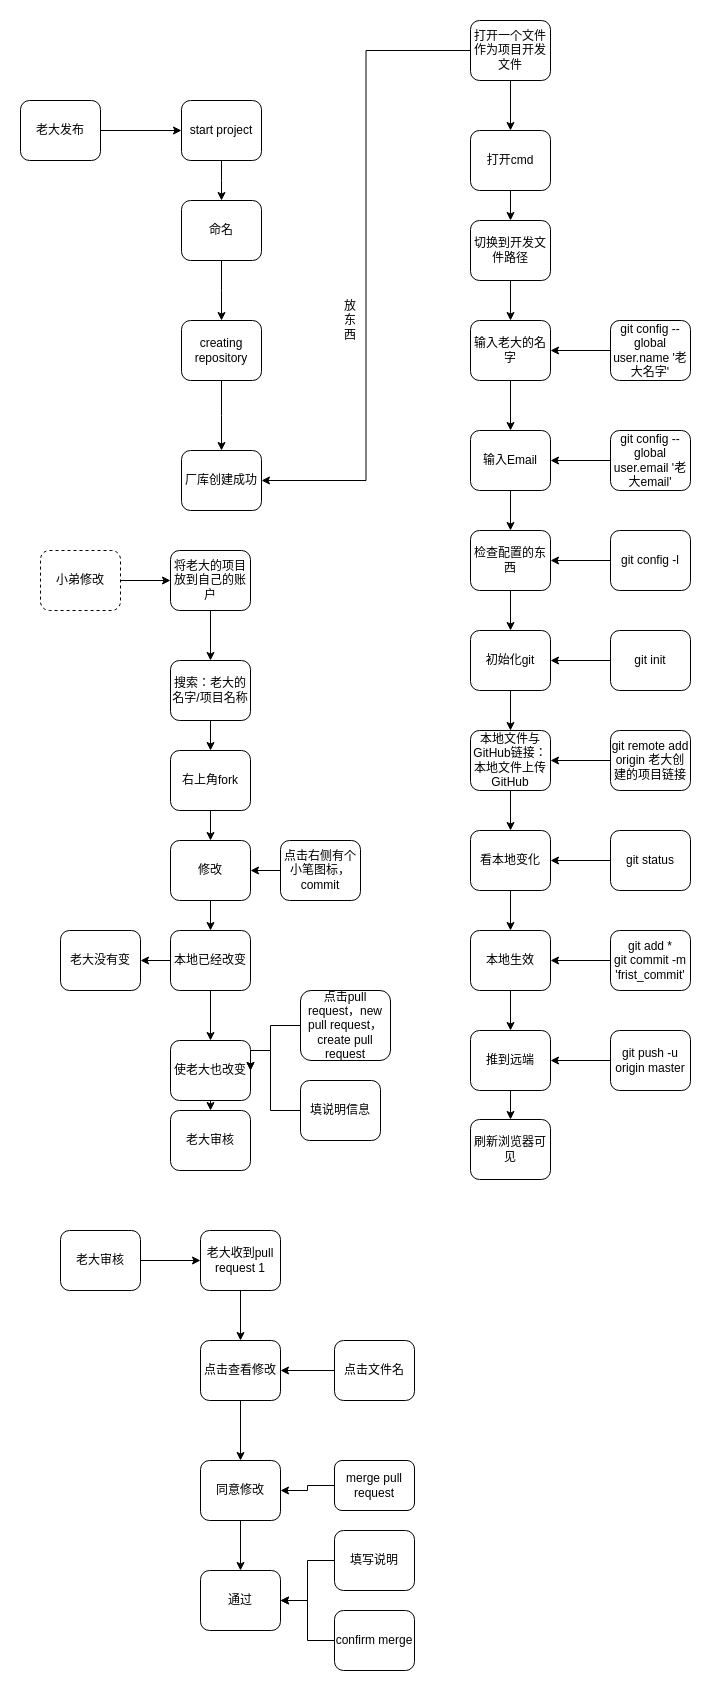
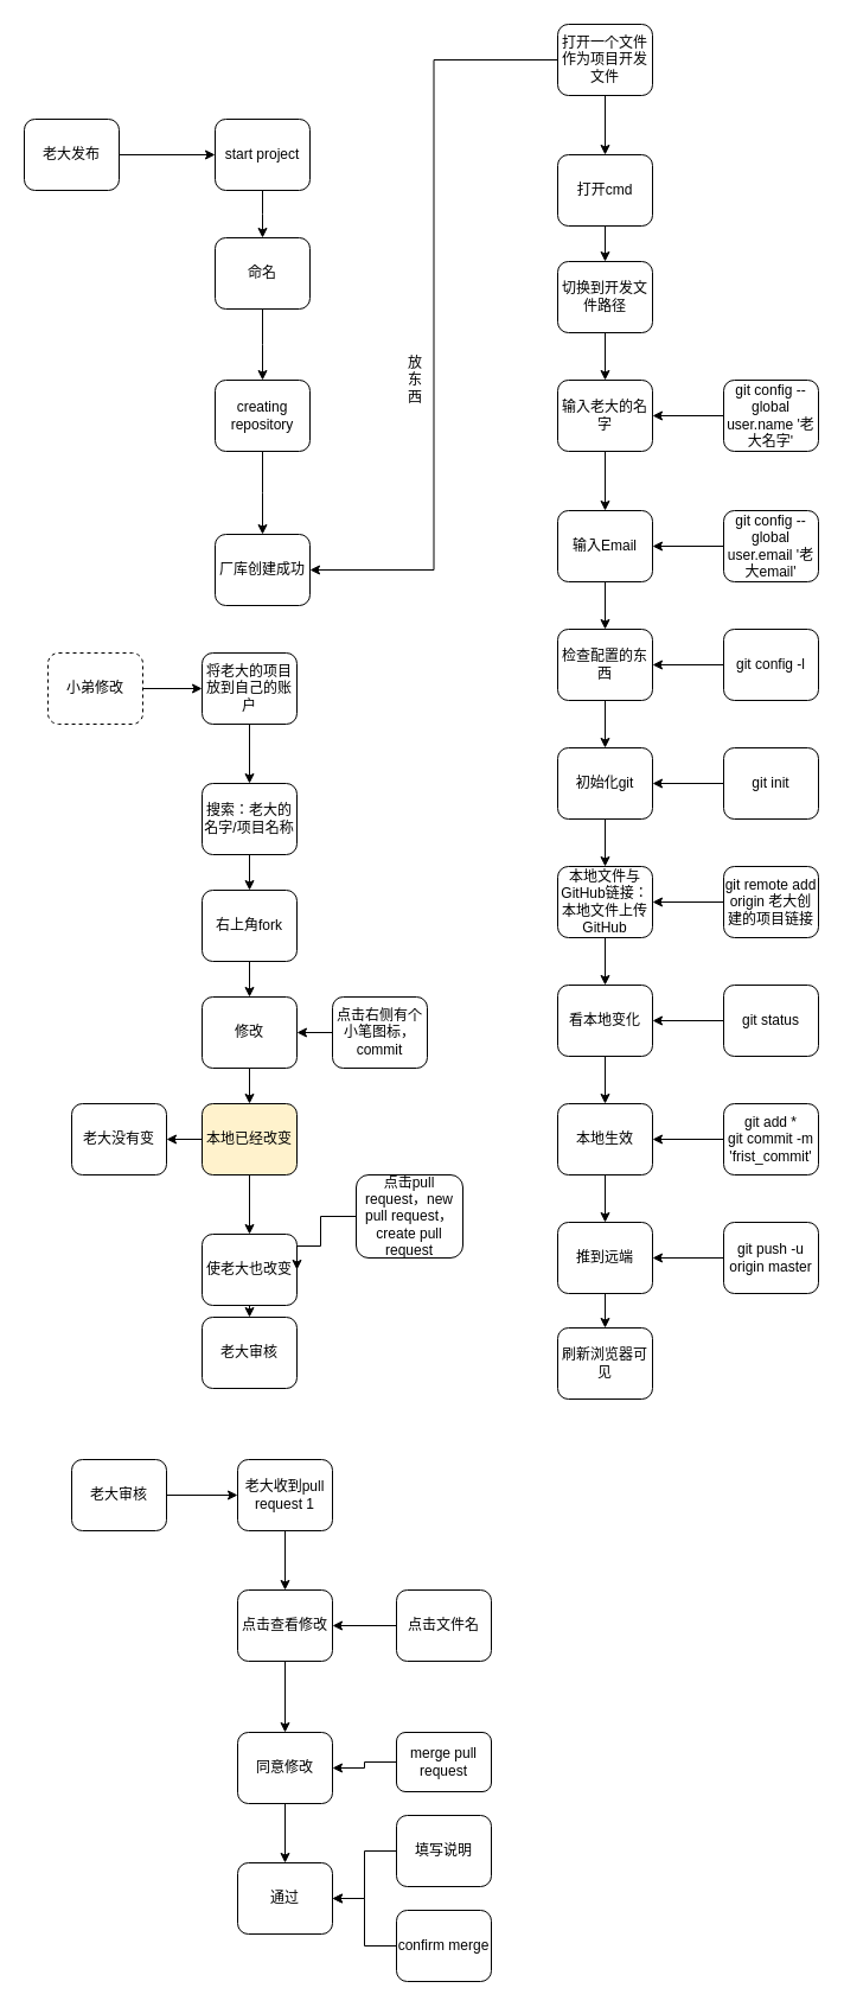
  <mxCell id="0" />
  <mxCell id="1" parent="0" />
  <mxCell id="2" value="老大发布" style="rounded=1;whiteSpace=wrap;html=1;" parent="1" vertex="1"><mxGeometry x="20" y="100" width="80" height="60" as="geometry" /></mxCell>
  <mxCell id="3" value="" style="endArrow=classic;html=1;exitX=1;exitY=0.5;exitDx=0;exitDy=0;" parent="1" source="2" edge="1"><mxGeometry width="50" height="50" relative="1" as="geometry"><mxPoint x="141" y="160" as="sourcePoint" /><mxPoint x="181" y="130" as="targetPoint" /><Array as="points" /></mxGeometry></mxCell>
  <mxCell id="4" style="edgeStyle=orthogonalEdgeStyle;rounded=0;orthogonalLoop=1;jettySize=auto;html=1;exitX=0.5;exitY=1;exitDx=0;exitDy=0;" parent="1" source="5" edge="1"><mxGeometry relative="1" as="geometry"><mxPoint x="221" y="200" as="targetPoint" /></mxGeometry></mxCell>
  <mxCell id="5" value="start project" style="rounded=1;whiteSpace=wrap;html=1;" parent="1" vertex="1"><mxGeometry x="181" y="100" width="80" height="60" as="geometry" /></mxCell>
  <mxCell id="6" style="edgeStyle=orthogonalEdgeStyle;rounded=0;orthogonalLoop=1;jettySize=auto;html=1;exitX=0.5;exitY=1;exitDx=0;exitDy=0;" parent="1" source="7" edge="1"><mxGeometry relative="1" as="geometry"><mxPoint x="221" y="320" as="targetPoint" /></mxGeometry></mxCell>
  <mxCell id="7" value="命名" style="rounded=1;whiteSpace=wrap;html=1;" parent="1" vertex="1"><mxGeometry x="181" y="200" width="80" height="60" as="geometry" /></mxCell>
  <mxCell id="8" style="edgeStyle=orthogonalEdgeStyle;rounded=0;orthogonalLoop=1;jettySize=auto;html=1;exitX=0.5;exitY=1;exitDx=0;exitDy=0;" parent="1" source="9" edge="1"><mxGeometry relative="1" as="geometry"><mxPoint x="221" y="450" as="targetPoint" /></mxGeometry></mxCell>
  <mxCell id="9" value="creating repository" style="rounded=1;whiteSpace=wrap;html=1;" parent="1" vertex="1"><mxGeometry x="181" y="320" width="80" height="60" as="geometry" /></mxCell>
  <mxCell id="10" value="厂库创建成功" style="rounded=1;whiteSpace=wrap;html=1;" parent="1" vertex="1"><mxGeometry x="181" y="450" width="80" height="60" as="geometry" /></mxCell>
  <mxCell id="11" style="edgeStyle=orthogonalEdgeStyle;rounded=0;orthogonalLoop=1;jettySize=auto;html=1;entryX=1;entryY=0.5;entryDx=0;entryDy=0;exitX=0;exitY=0.5;exitDx=0;exitDy=0;" parent="1" source="16" target="10" edge="1"><mxGeometry relative="1" as="geometry"><mxPoint x="460" y="50" as="sourcePoint" /></mxGeometry></mxCell>
  <mxCell id="12" value="放&lt;br&gt;东&lt;br&gt;西" style="text;html=1;strokeColor=none;fillColor=none;align=center;verticalAlign=middle;whiteSpace=wrap;rounded=0;" parent="1" vertex="1"><mxGeometry x="330" y="310" width="40" height="20" as="geometry" /></mxCell>
  <mxCell id="13" style="edgeStyle=orthogonalEdgeStyle;rounded=0;orthogonalLoop=1;jettySize=auto;html=1;exitX=0.5;exitY=1;exitDx=0;exitDy=0;entryX=0.5;entryY=0;entryDx=0;entryDy=0;" parent="1" source="14" target="18" edge="1"><mxGeometry relative="1" as="geometry" /></mxCell>
  <mxCell id="14" value="打开cmd" style="rounded=1;whiteSpace=wrap;html=1;" parent="1" vertex="1"><mxGeometry x="470" y="130" width="80" height="60" as="geometry" /></mxCell>
  <mxCell id="15" style="edgeStyle=orthogonalEdgeStyle;rounded=0;orthogonalLoop=1;jettySize=auto;html=1;exitX=0.5;exitY=1;exitDx=0;exitDy=0;entryX=0.5;entryY=0;entryDx=0;entryDy=0;" parent="1" source="16" target="14" edge="1"><mxGeometry relative="1" as="geometry" /></mxCell>
  <mxCell id="16" value="打开一个文件作为项目开发文件" style="rounded=1;whiteSpace=wrap;html=1;" parent="1" vertex="1"><mxGeometry x="470" y="20" width="80" height="60" as="geometry" /></mxCell>
  <mxCell id="17" style="edgeStyle=orthogonalEdgeStyle;rounded=0;orthogonalLoop=1;jettySize=auto;html=1;exitX=0.5;exitY=1;exitDx=0;exitDy=0;entryX=0.5;entryY=0;entryDx=0;entryDy=0;" parent="1" source="18" target="20" edge="1"><mxGeometry relative="1" as="geometry" /></mxCell>
  <mxCell id="18" value="切换到开发文件路径" style="rounded=1;whiteSpace=wrap;html=1;" parent="1" vertex="1"><mxGeometry x="470" y="220" width="80" height="60" as="geometry" /></mxCell>
  <mxCell id="19" style="edgeStyle=orthogonalEdgeStyle;rounded=0;orthogonalLoop=1;jettySize=auto;html=1;exitX=0.5;exitY=1;exitDx=0;exitDy=0;" parent="1" source="20" target="24" edge="1"><mxGeometry relative="1" as="geometry" /></mxCell>
  <mxCell id="20" value="输入老大的名字" style="rounded=1;whiteSpace=wrap;html=1;" parent="1" vertex="1"><mxGeometry x="470" y="320" width="80" height="60" as="geometry" /></mxCell>
  <mxCell id="21" style="edgeStyle=orthogonalEdgeStyle;rounded=0;orthogonalLoop=1;jettySize=auto;html=1;exitX=0;exitY=0.5;exitDx=0;exitDy=0;entryX=1;entryY=0.5;entryDx=0;entryDy=0;" parent="1" source="22" target="20" edge="1"><mxGeometry relative="1" as="geometry" /></mxCell>
  <mxCell id="22" value="git config --global user.name '老大名字'" style="rounded=1;whiteSpace=wrap;html=1;" parent="1" vertex="1"><mxGeometry x="610" y="320" width="80" height="60" as="geometry" /></mxCell>
  <mxCell id="23" style="edgeStyle=orthogonalEdgeStyle;rounded=0;orthogonalLoop=1;jettySize=auto;html=1;exitX=0.5;exitY=1;exitDx=0;exitDy=0;entryX=0.5;entryY=0;entryDx=0;entryDy=0;" parent="1" source="24" target="28" edge="1"><mxGeometry relative="1" as="geometry" /></mxCell>
  <mxCell id="24" value="输入Email" style="rounded=1;whiteSpace=wrap;html=1;" parent="1" vertex="1"><mxGeometry x="470" y="430" width="80" height="60" as="geometry" /></mxCell>
  <mxCell id="25" style="edgeStyle=orthogonalEdgeStyle;rounded=0;orthogonalLoop=1;jettySize=auto;html=1;exitX=0;exitY=0.5;exitDx=0;exitDy=0;entryX=1;entryY=0.5;entryDx=0;entryDy=0;" parent="1" source="26" target="24" edge="1"><mxGeometry relative="1" as="geometry" /></mxCell>
  <mxCell id="26" value="git config --global user.email '老大email'" style="rounded=1;whiteSpace=wrap;html=1;" parent="1" vertex="1"><mxGeometry x="610" y="430" width="80" height="60" as="geometry" /></mxCell>
  <mxCell id="27" style="edgeStyle=orthogonalEdgeStyle;rounded=0;orthogonalLoop=1;jettySize=auto;html=1;exitX=0.5;exitY=1;exitDx=0;exitDy=0;entryX=0.5;entryY=0;entryDx=0;entryDy=0;" parent="1" source="28" target="32" edge="1"><mxGeometry relative="1" as="geometry" /></mxCell>
  <mxCell id="28" value="检查配置的东西" style="rounded=1;whiteSpace=wrap;html=1;" parent="1" vertex="1"><mxGeometry x="470" y="530" width="80" height="60" as="geometry" /></mxCell>
  <mxCell id="29" style="edgeStyle=orthogonalEdgeStyle;rounded=0;orthogonalLoop=1;jettySize=auto;html=1;exitX=0;exitY=0.5;exitDx=0;exitDy=0;entryX=1;entryY=0.5;entryDx=0;entryDy=0;" parent="1" source="30" target="28" edge="1"><mxGeometry relative="1" as="geometry" /></mxCell>
  <mxCell id="30" value="git config -l" style="rounded=1;whiteSpace=wrap;html=1;" parent="1" vertex="1"><mxGeometry x="610" y="530" width="80" height="60" as="geometry" /></mxCell>
  <mxCell id="31" style="edgeStyle=orthogonalEdgeStyle;rounded=0;orthogonalLoop=1;jettySize=auto;html=1;exitX=0.5;exitY=1;exitDx=0;exitDy=0;" parent="1" source="32" target="36" edge="1"><mxGeometry relative="1" as="geometry" /></mxCell>
  <mxCell id="32" value="初始化git" style="rounded=1;whiteSpace=wrap;html=1;" parent="1" vertex="1"><mxGeometry x="470" y="630" width="80" height="60" as="geometry" /></mxCell>
  <mxCell id="33" style="edgeStyle=orthogonalEdgeStyle;rounded=0;orthogonalLoop=1;jettySize=auto;html=1;exitX=0;exitY=0.5;exitDx=0;exitDy=0;entryX=1;entryY=0.5;entryDx=0;entryDy=0;" parent="1" source="34" target="32" edge="1"><mxGeometry relative="1" as="geometry" /></mxCell>
  <mxCell id="34" value="git init" style="rounded=1;whiteSpace=wrap;html=1;" parent="1" vertex="1"><mxGeometry x="610" y="630" width="80" height="60" as="geometry" /></mxCell>
  <mxCell id="35" style="edgeStyle=orthogonalEdgeStyle;rounded=0;orthogonalLoop=1;jettySize=auto;html=1;exitX=0.5;exitY=1;exitDx=0;exitDy=0;entryX=0.5;entryY=0;entryDx=0;entryDy=0;" parent="1" source="36" target="40" edge="1"><mxGeometry relative="1" as="geometry" /></mxCell>
  <mxCell id="36" value="本地文件与GitHub链接：本地文件上传GitHub" style="rounded=1;whiteSpace=wrap;html=1;" parent="1" vertex="1"><mxGeometry x="470" y="730" width="80" height="60" as="geometry" /></mxCell>
  <mxCell id="37" style="edgeStyle=orthogonalEdgeStyle;rounded=0;orthogonalLoop=1;jettySize=auto;html=1;exitX=0;exitY=0.5;exitDx=0;exitDy=0;entryX=1;entryY=0.5;entryDx=0;entryDy=0;" parent="1" source="38" target="36" edge="1"><mxGeometry relative="1" as="geometry" /></mxCell>
  <mxCell id="38" value="git remote add origin 老大创建的项目链接" style="rounded=1;whiteSpace=wrap;html=1;" parent="1" vertex="1"><mxGeometry x="610" y="730" width="80" height="60" as="geometry" /></mxCell>
  <mxCell id="39" style="edgeStyle=orthogonalEdgeStyle;rounded=0;orthogonalLoop=1;jettySize=auto;html=1;exitX=0.5;exitY=1;exitDx=0;exitDy=0;entryX=0.5;entryY=0;entryDx=0;entryDy=0;" parent="1" source="40" target="44" edge="1"><mxGeometry relative="1" as="geometry" /></mxCell>
  <mxCell id="40" value="看本地变化" style="rounded=1;whiteSpace=wrap;html=1;" parent="1" vertex="1"><mxGeometry x="470" y="830" width="80" height="60" as="geometry" /></mxCell>
  <mxCell id="41" style="edgeStyle=orthogonalEdgeStyle;rounded=0;orthogonalLoop=1;jettySize=auto;html=1;exitX=0;exitY=0.5;exitDx=0;exitDy=0;" parent="1" source="42" target="40" edge="1"><mxGeometry relative="1" as="geometry" /></mxCell>
  <mxCell id="42" value="git status" style="rounded=1;whiteSpace=wrap;html=1;" parent="1" vertex="1"><mxGeometry x="610" y="830" width="80" height="60" as="geometry" /></mxCell>
  <mxCell id="43" style="edgeStyle=orthogonalEdgeStyle;rounded=0;orthogonalLoop=1;jettySize=auto;html=1;exitX=0.5;exitY=1;exitDx=0;exitDy=0;entryX=0.5;entryY=0;entryDx=0;entryDy=0;" parent="1" source="44" target="48" edge="1"><mxGeometry relative="1" as="geometry" /></mxCell>
  <mxCell id="44" value="本地生效" style="rounded=1;whiteSpace=wrap;html=1;" parent="1" vertex="1"><mxGeometry x="470" y="930" width="80" height="60" as="geometry" /></mxCell>
  <mxCell id="45" style="edgeStyle=orthogonalEdgeStyle;rounded=0;orthogonalLoop=1;jettySize=auto;html=1;exitX=0;exitY=0.5;exitDx=0;exitDy=0;entryX=1;entryY=0.5;entryDx=0;entryDy=0;" parent="1" source="46" target="44" edge="1"><mxGeometry relative="1" as="geometry" /></mxCell>
  <mxCell id="46" value="git add *&lt;br&gt;git commit -m 'frist_commit'" style="rounded=1;whiteSpace=wrap;html=1;" parent="1" vertex="1"><mxGeometry x="610" y="930" width="80" height="60" as="geometry" /></mxCell>
  <mxCell id="47" style="edgeStyle=orthogonalEdgeStyle;rounded=0;orthogonalLoop=1;jettySize=auto;html=1;exitX=0.5;exitY=1;exitDx=0;exitDy=0;entryX=0.5;entryY=0;entryDx=0;entryDy=0;" parent="1" source="48" target="51" edge="1"><mxGeometry relative="1" as="geometry" /></mxCell>
  <mxCell id="48" value="推到远端" style="rounded=1;whiteSpace=wrap;html=1;" parent="1" vertex="1"><mxGeometry x="470" y="1030" width="80" height="60" as="geometry" /></mxCell>
  <mxCell id="49" style="edgeStyle=orthogonalEdgeStyle;rounded=0;orthogonalLoop=1;jettySize=auto;html=1;exitX=0;exitY=0.5;exitDx=0;exitDy=0;" parent="1" source="50" target="48" edge="1"><mxGeometry relative="1" as="geometry" /></mxCell>
  <mxCell id="50" value="git push -u origin master" style="rounded=1;whiteSpace=wrap;html=1;" parent="1" vertex="1"><mxGeometry x="610" y="1030" width="80" height="60" as="geometry" /></mxCell>
  <mxCell id="51" value="刷新浏览器可见" style="rounded=1;whiteSpace=wrap;html=1;" parent="1" vertex="1"><mxGeometry x="470" y="1119" width="80" height="60" as="geometry" /></mxCell>
  <mxCell id="52" style="edgeStyle=orthogonalEdgeStyle;rounded=0;orthogonalLoop=1;jettySize=auto;html=1;exitX=1;exitY=0.5;exitDx=0;exitDy=0;entryX=0;entryY=0.5;entryDx=0;entryDy=0;" parent="1" source="53" target="55" edge="1"><mxGeometry relative="1" as="geometry" /></mxCell>
  <mxCell id="53" value="小弟修改" style="rounded=1;whiteSpace=wrap;html=1;dashed=1;" parent="1" vertex="1"><mxGeometry x="40" y="550" width="80" height="60" as="geometry" /></mxCell>
  <mxCell id="54" style="edgeStyle=orthogonalEdgeStyle;rounded=0;orthogonalLoop=1;jettySize=auto;html=1;exitX=0.5;exitY=1;exitDx=0;exitDy=0;entryX=0.5;entryY=0;entryDx=0;entryDy=0;" parent="1" source="55" target="57" edge="1"><mxGeometry relative="1" as="geometry" /></mxCell>
  <mxCell id="55" value="将老大的项目放到自己的账户" style="rounded=1;whiteSpace=wrap;html=1;" parent="1" vertex="1"><mxGeometry x="170" y="550" width="80" height="60" as="geometry" /></mxCell>
  <mxCell id="56" style="edgeStyle=orthogonalEdgeStyle;rounded=0;orthogonalLoop=1;jettySize=auto;html=1;exitX=0.5;exitY=1;exitDx=0;exitDy=0;entryX=0.5;entryY=0;entryDx=0;entryDy=0;" parent="1" source="57" target="63" edge="1"><mxGeometry relative="1" as="geometry" /></mxCell>
  <mxCell id="57" value="搜索：老大的名字/项目名称" style="rounded=1;whiteSpace=wrap;html=1;" parent="1" vertex="1"><mxGeometry x="170" y="660" width="80" height="60" as="geometry" /></mxCell>
  <mxCell id="58" style="edgeStyle=orthogonalEdgeStyle;rounded=0;orthogonalLoop=1;jettySize=auto;html=1;exitX=0.5;exitY=1;exitDx=0;exitDy=0;" parent="1" source="59" target="66" edge="1"><mxGeometry relative="1" as="geometry" /></mxCell>
  <mxCell id="59" value="修改" style="rounded=1;whiteSpace=wrap;html=1;" parent="1" vertex="1"><mxGeometry x="170" y="840" width="80" height="60" as="geometry" /></mxCell>
  <mxCell id="60" style="edgeStyle=orthogonalEdgeStyle;rounded=0;orthogonalLoop=1;jettySize=auto;html=1;exitX=0;exitY=0.5;exitDx=0;exitDy=0;entryX=1;entryY=0.5;entryDx=0;entryDy=0;" parent="1" source="61" target="59" edge="1"><mxGeometry relative="1" as="geometry" /></mxCell>
  <mxCell id="61" value="点击右侧有个小笔图标，commit" style="rounded=1;whiteSpace=wrap;html=1;" parent="1" vertex="1"><mxGeometry x="280" y="840" width="80" height="60" as="geometry" /></mxCell>
  <mxCell id="62" style="edgeStyle=orthogonalEdgeStyle;rounded=0;orthogonalLoop=1;jettySize=auto;html=1;exitX=0.5;exitY=1;exitDx=0;exitDy=0;entryX=0.5;entryY=0;entryDx=0;entryDy=0;" parent="1" source="63" target="59" edge="1"><mxGeometry relative="1" as="geometry" /></mxCell>
  <mxCell id="63" value="右上角fork" style="rounded=1;whiteSpace=wrap;html=1;" parent="1" vertex="1"><mxGeometry x="170" y="750" width="80" height="60" as="geometry" /></mxCell>
  <mxCell id="64" style="edgeStyle=orthogonalEdgeStyle;rounded=0;orthogonalLoop=1;jettySize=auto;html=1;exitX=0;exitY=0.5;exitDx=0;exitDy=0;entryX=1;entryY=0.5;entryDx=0;entryDy=0;" parent="1" source="66" target="67" edge="1"><mxGeometry relative="1" as="geometry" /></mxCell>
  <mxCell id="65" style="edgeStyle=orthogonalEdgeStyle;rounded=0;orthogonalLoop=1;jettySize=auto;html=1;exitX=0.5;exitY=1;exitDx=0;exitDy=0;entryX=0.5;entryY=0;entryDx=0;entryDy=0;" parent="1" source="66" target="69" edge="1"><mxGeometry relative="1" as="geometry" /></mxCell>
- <mxCell id="66" value="本地已经改变" style="rounded=1;whiteSpace=wrap;html=1;" parent="1" vertex="1"><mxGeometry x="170" y="930" width="80" height="60" as="geometry" /></mxCell>
+ <mxCell id="66" value="本地已经改变" style="rounded=1;whiteSpace=wrap;html=1;fillColor=#fff2cc;" parent="1" vertex="1"><mxGeometry x="170" y="930" width="80" height="60" as="geometry" /></mxCell>
  <mxCell id="67" value="老大没有变" style="rounded=1;whiteSpace=wrap;html=1;" parent="1" vertex="1"><mxGeometry x="60" y="930" width="80" height="60" as="geometry" /></mxCell>
  <mxCell id="68" style="edgeStyle=orthogonalEdgeStyle;rounded=0;orthogonalLoop=1;jettySize=auto;html=1;exitX=0.5;exitY=1;exitDx=0;exitDy=0;entryX=0.5;entryY=0;entryDx=0;entryDy=0;" parent="1" source="69" target="72" edge="1"><mxGeometry relative="1" as="geometry" /></mxCell>
  <mxCell id="69" value="使老大也改变" style="rounded=1;whiteSpace=wrap;html=1;" parent="1" vertex="1"><mxGeometry x="170" y="1040" width="80" height="60" as="geometry" /></mxCell>
  <mxCell id="70" style="edgeStyle=orthogonalEdgeStyle;rounded=0;orthogonalLoop=1;jettySize=auto;html=1;exitX=0;exitY=0.5;exitDx=0;exitDy=0;entryX=1;entryY=0.5;entryDx=0;entryDy=0;" parent="1" source="71" target="69" edge="1"><mxGeometry relative="1" as="geometry"><Array as="points"><mxPoint x="270" y="1025" /><mxPoint x="270" y="1050" /></Array></mxGeometry></mxCell>
  <mxCell id="71" value="点击pull request，new pull request，create pull request" style="rounded=1;whiteSpace=wrap;html=1;" parent="1" vertex="1"><mxGeometry x="300" y="990" width="90" height="70" as="geometry" /></mxCell>
  <mxCell id="72" value="老大审核" style="rounded=1;whiteSpace=wrap;html=1;" parent="1" vertex="1"><mxGeometry x="170" y="1110" width="80" height="60" as="geometry" /></mxCell>
- <mxCell id="73" style="edgeStyle=orthogonalEdgeStyle;rounded=0;orthogonalLoop=1;jettySize=auto;html=1;exitX=0;exitY=0.5;exitDx=0;exitDy=0;entryX=1;entryY=0.5;entryDx=0;entryDy=0;" parent="1" source="74" target="69" edge="1"><mxGeometry relative="1" as="geometry"><Array as="points"><mxPoint x="270" y="1110" /><mxPoint x="270" y="1050" /></Array></mxGeometry></mxCell>
- <mxCell id="74" value="填说明信息" style="rounded=1;whiteSpace=wrap;html=1;" parent="1" vertex="1"><mxGeometry x="300" y="1080" width="80" height="60" as="geometry" /></mxCell>
  <mxCell id="75" style="edgeStyle=orthogonalEdgeStyle;rounded=0;orthogonalLoop=1;jettySize=auto;html=1;exitX=1;exitY=0.5;exitDx=0;exitDy=0;entryX=0;entryY=0.5;entryDx=0;entryDy=0;" parent="1" source="76" target="78" edge="1"><mxGeometry relative="1" as="geometry" /></mxCell>
  <mxCell id="76" value="老大审核" style="rounded=1;whiteSpace=wrap;html=1;" parent="1" vertex="1"><mxGeometry x="60" y="1230" width="80" height="60" as="geometry" /></mxCell>
  <mxCell id="77" style="edgeStyle=orthogonalEdgeStyle;rounded=0;orthogonalLoop=1;jettySize=auto;html=1;exitX=0.5;exitY=1;exitDx=0;exitDy=0;entryX=0.5;entryY=0;entryDx=0;entryDy=0;" parent="1" source="78" target="80" edge="1"><mxGeometry relative="1" as="geometry" /></mxCell>
  <mxCell id="78" value="老大收到pull request 1" style="rounded=1;whiteSpace=wrap;html=1;" parent="1" vertex="1"><mxGeometry x="200" y="1230" width="80" height="60" as="geometry" /></mxCell>
  <mxCell id="79" value="" style="edgeStyle=orthogonalEdgeStyle;rounded=0;orthogonalLoop=1;jettySize=auto;html=1;" parent="1" source="80" target="86" edge="1"><mxGeometry relative="1" as="geometry" /></mxCell>
  <mxCell id="80" value="点击查看修改" style="rounded=1;whiteSpace=wrap;html=1;" parent="1" vertex="1"><mxGeometry x="200" y="1340" width="80" height="60" as="geometry" /></mxCell>
  <mxCell id="81" style="edgeStyle=orthogonalEdgeStyle;rounded=0;orthogonalLoop=1;jettySize=auto;html=1;exitX=0;exitY=0.5;exitDx=0;exitDy=0;entryX=1;entryY=0.5;entryDx=0;entryDy=0;" parent="1" source="82" target="80" edge="1"><mxGeometry relative="1" as="geometry" /></mxCell>
  <mxCell id="82" value="点击文件名" style="rounded=1;whiteSpace=wrap;html=1;" parent="1" vertex="1"><mxGeometry x="334" y="1340" width="80" height="60" as="geometry" /></mxCell>
  <mxCell id="83" value="" style="edgeStyle=orthogonalEdgeStyle;rounded=0;orthogonalLoop=1;jettySize=auto;html=1;" parent="1" source="84" target="86" edge="1"><mxGeometry relative="1" as="geometry" /></mxCell>
  <mxCell id="84" value="merge pull request" style="rounded=1;whiteSpace=wrap;html=1;" parent="1" vertex="1"><mxGeometry x="334" y="1460" width="80" height="50" as="geometry" /></mxCell>
  <mxCell id="85" value="" style="edgeStyle=orthogonalEdgeStyle;rounded=0;orthogonalLoop=1;jettySize=auto;html=1;" parent="1" source="86" target="89" edge="1"><mxGeometry relative="1" as="geometry" /></mxCell>
  <mxCell id="86" value="同意修改" style="rounded=1;whiteSpace=wrap;html=1;" parent="1" vertex="1"><mxGeometry x="200" y="1460" width="80" height="60" as="geometry" /></mxCell>
  <mxCell id="87" value="" style="edgeStyle=orthogonalEdgeStyle;rounded=0;orthogonalLoop=1;jettySize=auto;html=1;" parent="1" source="88" target="89" edge="1"><mxGeometry relative="1" as="geometry" /></mxCell>
  <mxCell id="88" value="填写说明" style="rounded=1;whiteSpace=wrap;html=1;" parent="1" vertex="1"><mxGeometry x="334" y="1530" width="80" height="60" as="geometry" /></mxCell>
  <mxCell id="89" value="通过" style="rounded=1;whiteSpace=wrap;html=1;" parent="1" vertex="1"><mxGeometry x="200" y="1570" width="80" height="60" as="geometry" /></mxCell>
  <mxCell id="90" style="edgeStyle=orthogonalEdgeStyle;rounded=0;orthogonalLoop=1;jettySize=auto;html=1;exitX=0;exitY=0.5;exitDx=0;exitDy=0;entryX=1;entryY=0.5;entryDx=0;entryDy=0;" parent="1" source="91" target="89" edge="1"><mxGeometry relative="1" as="geometry" /></mxCell>
  <mxCell id="91" value="confirm merge" style="rounded=1;whiteSpace=wrap;html=1;" parent="1" vertex="1"><mxGeometry x="334" y="1610" width="80" height="60" as="geometry" /></mxCell>
